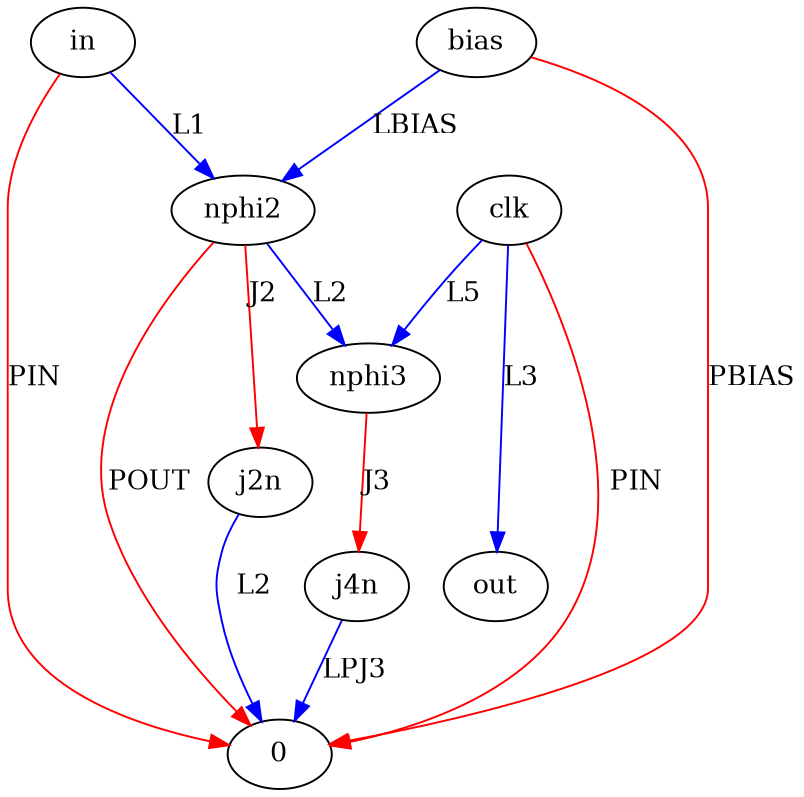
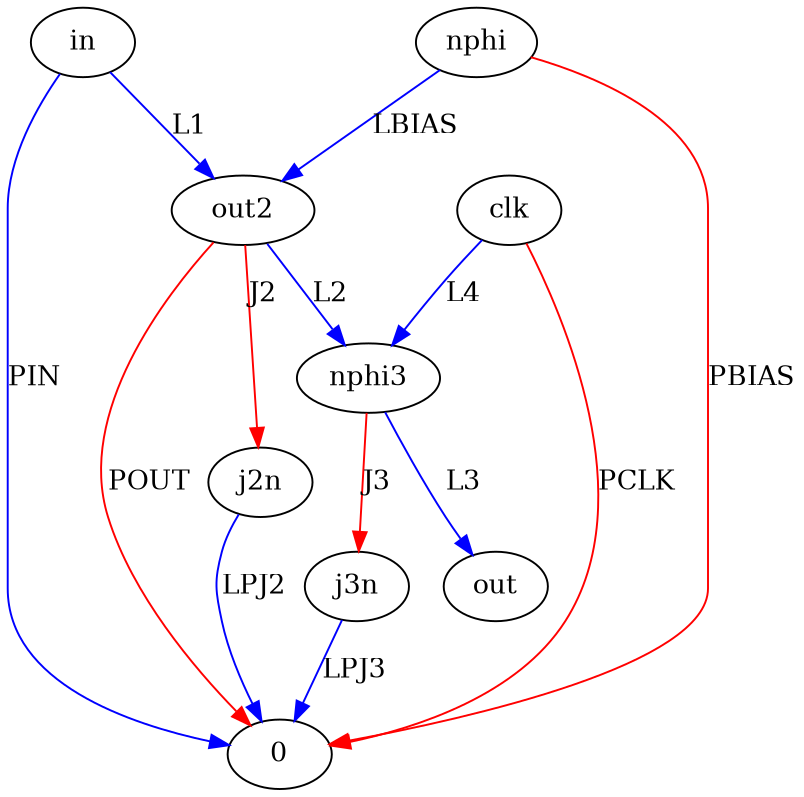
  digraph {
    edge [arrowhead=normal color=blue]
-   nphi2
+   nphi2 [label=out2]
    j2n
    nphi3
    0
-   j3n [label=j4n]
+   j3n
    out
    in
-   bias
+   bias [label=nphi]
    clk
    nphi2 -> j2n [color=red label=J2]
    nphi2 -> nphi3 [label=L2]
    nphi2 -> 0 [color=red label=POUT]
-   j2n -> 0 [label=L2]
+   j2n -> 0 [label=LPJ2]
    nphi3 -> j3n [color=red label=J3]
-   clk -> out [label=L3]
+   nphi3 -> out [label=L3]
    j3n -> 0 [label=LPJ3]
    in -> nphi2 [label=L1]
-   in -> 0 [color=red label=PIN]
+   in -> 0 [label=PIN]
    bias -> nphi2 [label=LBIAS]
    bias -> 0 [color=red label=PBIAS]
-   clk -> nphi3 [label=L5]
-   clk -> 0 [color=red label=PIN]
+   clk -> nphi3 [label=L4]
+   clk -> 0 [color=red label=PCLK]
  }
